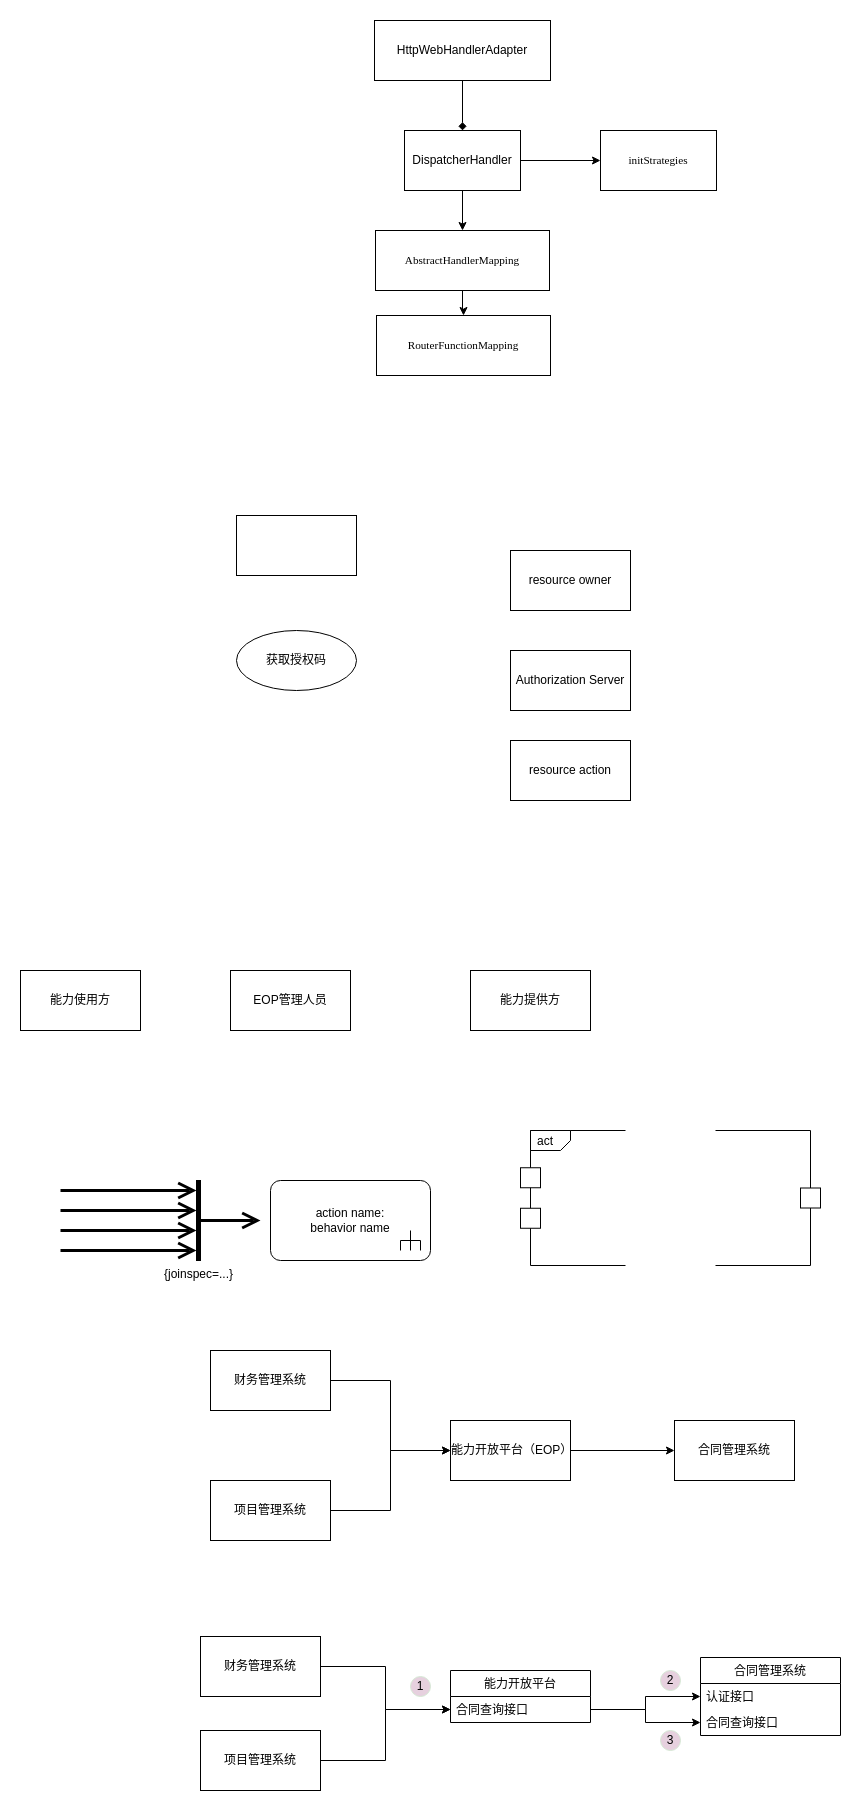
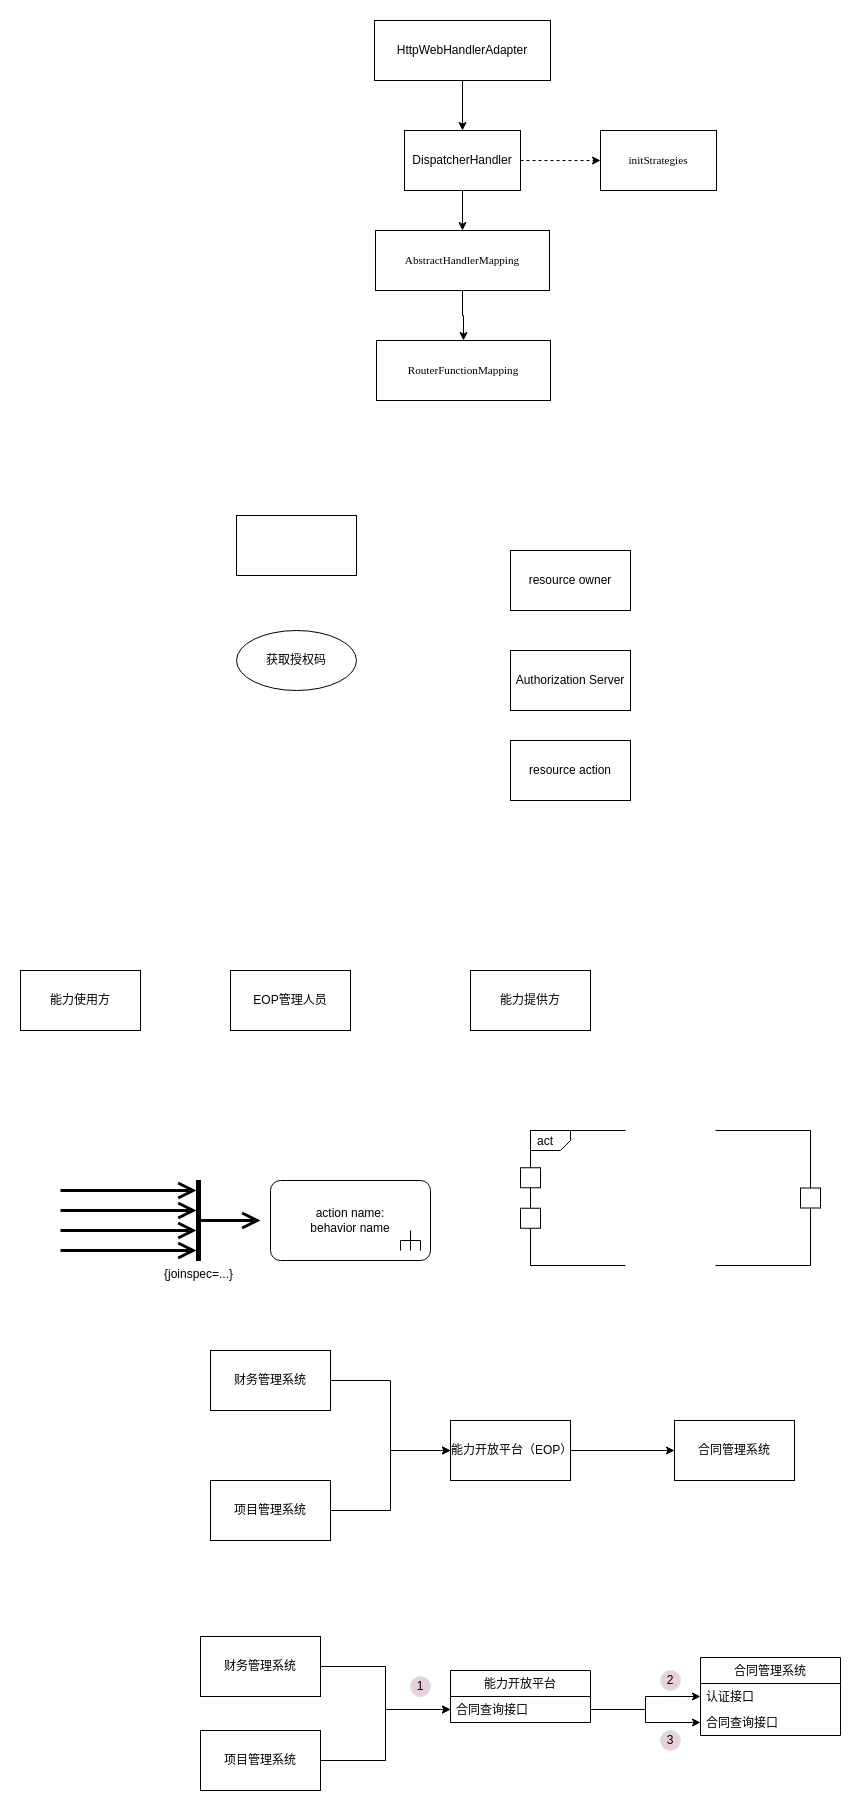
  <mxCell id="0" />
  <mxCell id="1" parent="0" />
- <mxCell id="2" value="" style="edgeStyle=orthogonalEdgeStyle;rounded=0;orthogonalLoop=1;jettySize=auto;html=1;" parent="1" source="4" target="5" edge="1"><mxGeometry relative="1" as="geometry" /></mxCell>
+ <mxCell id="2" value="" style="edgeStyle=orthogonalEdgeStyle;rounded=0;orthogonalLoop=1;jettySize=auto;html=1;dashed=1;" parent="1" source="4" target="5" edge="1"><mxGeometry relative="1" as="geometry" /></mxCell>
  <mxCell id="3" value="" style="edgeStyle=orthogonalEdgeStyle;rounded=0;orthogonalLoop=1;jettySize=auto;html=1;" parent="1" source="4" target="9" edge="1"><mxGeometry relative="1" as="geometry" /></mxCell>
  <mxCell id="4" value="DispatcherHandler" style="rounded=0;whiteSpace=wrap;html=1;" parent="1" vertex="1"><mxGeometry x="404" y="130" width="116" height="60" as="geometry" /></mxCell>
  <mxCell id="5" value="&lt;pre style=&quot;background-color: rgb(255 , 255 , 255) ; font-family: &amp;#34;consolas&amp;#34; ; font-size: 8.4pt&quot;&gt;initStrategies&lt;/pre&gt;" style="rounded=0;whiteSpace=wrap;html=1;" parent="1" vertex="1"><mxGeometry x="600" y="130" width="116" height="60" as="geometry" /></mxCell>
- <mxCell id="6" value="" style="edgeStyle=orthogonalEdgeStyle;rounded=0;orthogonalLoop=1;jettySize=auto;html=1;endArrow=diamond;" parent="1" source="7" target="4" edge="1"><mxGeometry relative="1" as="geometry" /></mxCell>
+ <mxCell id="6" value="" style="edgeStyle=orthogonalEdgeStyle;rounded=0;orthogonalLoop=1;jettySize=auto;html=1;" parent="1" source="7" target="4" edge="1"><mxGeometry relative="1" as="geometry" /></mxCell>
  <mxCell id="7" value="HttpWebHandlerAdapter" style="rounded=0;whiteSpace=wrap;html=1;" parent="1" vertex="1"><mxGeometry x="374" y="20" width="176" height="60" as="geometry" /></mxCell>
  <mxCell id="8" value="" style="edgeStyle=orthogonalEdgeStyle;rounded=0;orthogonalLoop=1;jettySize=auto;html=1;" parent="1" source="9" target="10" edge="1"><mxGeometry relative="1" as="geometry" /></mxCell>
  <mxCell id="9" value="&lt;pre style=&quot;background-color: rgb(255 , 255 , 255) ; font-family: &amp;#34;consolas&amp;#34; ; font-size: 8.4pt&quot;&gt;AbstractHandlerMapping&lt;/pre&gt;" style="rounded=0;whiteSpace=wrap;html=1;" parent="1" vertex="1"><mxGeometry x="375" y="230" width="174" height="60" as="geometry" /></mxCell>
- <mxCell id="10" value="&lt;pre style=&quot;background-color: rgb(255 , 255 , 255) ; font-family: &amp;#34;consolas&amp;#34; ; font-size: 8.4pt&quot;&gt;&lt;pre style=&quot;font-family: &amp;#34;consolas&amp;#34; ; font-size: 8.4pt&quot;&gt;RouterFunctionMapping&lt;/pre&gt;&lt;/pre&gt;" style="rounded=0;whiteSpace=wrap;html=1;" parent="1" vertex="1"><mxGeometry x="376" y="315" width="174" height="60" as="geometry" /></mxCell>
+ <mxCell id="10" value="&lt;pre style=&quot;background-color: rgb(255 , 255 , 255) ; font-family: &amp;#34;consolas&amp;#34; ; font-size: 8.4pt&quot;&gt;&lt;pre style=&quot;font-family: &amp;#34;consolas&amp;#34; ; font-size: 8.4pt&quot;&gt;RouterFunctionMapping&lt;/pre&gt;&lt;/pre&gt;" style="rounded=0;whiteSpace=wrap;html=1;" parent="1" vertex="1"><mxGeometry x="376" y="340" width="174" height="60" as="geometry" /></mxCell>
  <mxCell id="11" value="resource owner" style="rounded=0;whiteSpace=wrap;html=1;" vertex="1" parent="1"><mxGeometry x="510" y="550" width="120" height="60" as="geometry" /></mxCell>
  <mxCell id="12" value="resource action" style="rounded=0;whiteSpace=wrap;html=1;" vertex="1" parent="1"><mxGeometry x="510" y="740" width="120" height="60" as="geometry" /></mxCell>
  <mxCell id="13" value="Authorization Server" style="rounded=0;whiteSpace=wrap;html=1;" vertex="1" parent="1"><mxGeometry x="510" y="650" width="120" height="60" as="geometry" /></mxCell>
  <mxCell id="14" value="获取授权码" style="ellipse;whiteSpace=wrap;html=1;" vertex="1" parent="1"><mxGeometry x="236" y="630" width="120" height="60" as="geometry" /></mxCell>
  <mxCell id="15" value="" style="rounded=0;whiteSpace=wrap;html=1;" vertex="1" parent="1"><mxGeometry x="236" y="515" width="120" height="60" as="geometry" /></mxCell>
  <mxCell id="16" value="能力提供方" style="rounded=0;whiteSpace=wrap;html=1;" vertex="1" parent="1"><mxGeometry x="470" y="970" width="120" height="60" as="geometry" /></mxCell>
  <mxCell id="17" value="能力使用方" style="rounded=0;whiteSpace=wrap;html=1;" vertex="1" parent="1"><mxGeometry x="20" y="970" width="120" height="60" as="geometry" /></mxCell>
  <mxCell id="18" value="EOP管理人员" style="rounded=0;whiteSpace=wrap;html=1;" vertex="1" parent="1"><mxGeometry x="230" y="970" width="120" height="60" as="geometry" /></mxCell>
  <mxCell id="19" value="action name:&#10;behavior name" style="html=1;shape=mxgraph.sysml.callBehAct;whiteSpace=wrap;align=center;" vertex="1" parent="1"><mxGeometry x="270" y="1180" width="160" height="80" as="geometry" /></mxCell>
  <mxCell id="20" value="act" style="html=1;shape=mxgraph.sysml.actParamNode;align=left;spacingLeft=15;verticalAlign=top;spacingTop=-3;" vertex="1" parent="1"><mxGeometry x="520" y="1130" width="300" height="135" as="geometry" /></mxCell>
  <mxCell id="21" value="{joinspec=...}" style="shape=rect;html=1;fillColor=#000000;verticalLabelPosition=bottom;labelBackgroundColor=#ffffff;verticalAlign=top;" vertex="1" parent="1"><mxGeometry x="196" y="1180" width="4" height="80" as="geometry" /></mxCell>
  <mxCell id="22" value="" style="edgeStyle=elbowEdgeStyle;html=1;elbow=horizontal;rounded=0;endArrow=open;strokeWidth=3;endSize=12;" edge="1" source="21" parent="1"><mxGeometry relative="1" as="geometry"><mxPoint x="260" y="1220" as="targetPoint" /></mxGeometry></mxCell>
  <mxCell id="23" value="" style="edgeStyle=elbowEdgeStyle;html=1;elbow=vertical;startArrow=open;endArrow=none;rounded=0;strokeWidth=3;startSize=12;" edge="1" source="21" parent="1"><mxGeometry relative="1" as="geometry"><mxPoint x="60" y="1190" as="targetPoint" /></mxGeometry></mxCell>
  <mxCell id="24" value="" style="edgeStyle=elbowEdgeStyle;html=1;elbow=vertical;startArrow=open;endArrow=none;rounded=0;strokeWidth=3;startSize=12;" edge="1" source="21" parent="1"><mxGeometry relative="1" as="geometry"><mxPoint x="60" y="1210" as="targetPoint" /></mxGeometry></mxCell>
  <mxCell id="25" value="" style="edgeStyle=elbowEdgeStyle;html=1;elbow=vertical;startArrow=open;endArrow=none;rounded=0;strokeWidth=3;startSize=12;" edge="1" source="21" parent="1"><mxGeometry relative="1" as="geometry"><mxPoint x="60" y="1230" as="targetPoint" /></mxGeometry></mxCell>
  <mxCell id="26" value="" style="edgeStyle=elbowEdgeStyle;html=1;elbow=vertical;startArrow=open;endArrow=none;rounded=0;strokeWidth=3;startSize=12;" edge="1" source="21" parent="1"><mxGeometry relative="1" as="geometry"><mxPoint x="60" y="1250" as="targetPoint" /></mxGeometry></mxCell>
  <mxCell id="27" style="edgeStyle=orthogonalEdgeStyle;rounded=0;orthogonalLoop=1;jettySize=auto;html=1;exitX=1;exitY=0.5;exitDx=0;exitDy=0;entryX=0;entryY=0.5;entryDx=0;entryDy=0;" edge="1" parent="1" source="28" target="33"><mxGeometry relative="1" as="geometry" /></mxCell>
  <mxCell id="28" value="财务管理系统" style="rounded=0;whiteSpace=wrap;html=1;" vertex="1" parent="1"><mxGeometry x="210" y="1350" width="120" height="60" as="geometry" /></mxCell>
  <mxCell id="29" style="edgeStyle=orthogonalEdgeStyle;rounded=0;orthogonalLoop=1;jettySize=auto;html=1;exitX=1;exitY=0.5;exitDx=0;exitDy=0;entryX=0;entryY=0.5;entryDx=0;entryDy=0;" edge="1" parent="1" source="30" target="33"><mxGeometry relative="1" as="geometry" /></mxCell>
  <mxCell id="30" value="项目管理系统" style="rounded=0;whiteSpace=wrap;html=1;" vertex="1" parent="1"><mxGeometry x="210" y="1480" width="120" height="60" as="geometry" /></mxCell>
  <mxCell id="31" value="合同管理系统" style="rounded=0;whiteSpace=wrap;html=1;" vertex="1" parent="1"><mxGeometry x="674" y="1420" width="120" height="60" as="geometry" /></mxCell>
  <mxCell id="32" style="edgeStyle=orthogonalEdgeStyle;rounded=0;orthogonalLoop=1;jettySize=auto;html=1;exitX=1;exitY=0.5;exitDx=0;exitDy=0;entryX=0;entryY=0.5;entryDx=0;entryDy=0;" edge="1" parent="1" source="33" target="31"><mxGeometry relative="1" as="geometry" /></mxCell>
  <mxCell id="33" value="能力开放平台（EOP）" style="rounded=0;whiteSpace=wrap;html=1;" vertex="1" parent="1"><mxGeometry x="450" y="1420" width="120" height="60" as="geometry" /></mxCell>
  <mxCell id="34" value="能力开放平台" style="swimlane;fontStyle=0;childLayout=stackLayout;horizontal=1;startSize=26;fillColor=none;horizontalStack=0;resizeParent=1;resizeParentMax=0;resizeLast=0;collapsible=1;marginBottom=0;" vertex="1" parent="1"><mxGeometry x="450" y="1670" width="140" height="52" as="geometry" /></mxCell>
  <mxCell id="35" value="合同查询接口" style="text;strokeColor=none;fillColor=none;align=left;verticalAlign=top;spacingLeft=4;spacingRight=4;overflow=hidden;rotatable=0;points=[[0,0.5],[1,0.5]];portConstraint=eastwest;" vertex="1" parent="34"><mxGeometry y="26" width="140" height="26" as="geometry" /></mxCell>
  <mxCell id="36" value="合同管理系统" style="swimlane;fontStyle=0;childLayout=stackLayout;horizontal=1;startSize=26;fillColor=none;horizontalStack=0;resizeParent=1;resizeParentMax=0;resizeLast=0;collapsible=1;marginBottom=0;" vertex="1" parent="1"><mxGeometry x="700" y="1657" width="140" height="78" as="geometry" /></mxCell>
  <mxCell id="37" value="认证接口" style="text;strokeColor=none;fillColor=none;align=left;verticalAlign=top;spacingLeft=4;spacingRight=4;overflow=hidden;rotatable=0;points=[[0,0.5],[1,0.5]];portConstraint=eastwest;" vertex="1" parent="36"><mxGeometry y="26" width="140" height="26" as="geometry" /></mxCell>
  <mxCell id="38" value="合同查询接口" style="text;strokeColor=none;fillColor=none;align=left;verticalAlign=top;spacingLeft=4;spacingRight=4;overflow=hidden;rotatable=0;points=[[0,0.5],[1,0.5]];portConstraint=eastwest;" vertex="1" parent="36"><mxGeometry y="52" width="140" height="26" as="geometry" /></mxCell>
  <mxCell id="39" style="edgeStyle=orthogonalEdgeStyle;rounded=0;orthogonalLoop=1;jettySize=auto;html=1;exitX=1;exitY=0.5;exitDx=0;exitDy=0;entryX=0;entryY=0.5;entryDx=0;entryDy=0;" edge="1" parent="1" source="35" target="37"><mxGeometry relative="1" as="geometry" /></mxCell>
  <mxCell id="40" style="edgeStyle=orthogonalEdgeStyle;rounded=0;orthogonalLoop=1;jettySize=auto;html=1;exitX=1;exitY=0.5;exitDx=0;exitDy=0;entryX=0;entryY=0.5;entryDx=0;entryDy=0;" edge="1" parent="1" source="35" target="38"><mxGeometry relative="1" as="geometry" /></mxCell>
  <mxCell id="41" style="edgeStyle=orthogonalEdgeStyle;rounded=0;orthogonalLoop=1;jettySize=auto;html=1;exitX=1;exitY=0.5;exitDx=0;exitDy=0;entryX=0;entryY=0.5;entryDx=0;entryDy=0;" edge="1" parent="1" source="42" target="35"><mxGeometry relative="1" as="geometry" /></mxCell>
  <mxCell id="42" value="财务管理系统" style="rounded=0;whiteSpace=wrap;html=1;" vertex="1" parent="1"><mxGeometry x="200" y="1636" width="120" height="60" as="geometry" /></mxCell>
  <mxCell id="43" style="edgeStyle=orthogonalEdgeStyle;rounded=0;orthogonalLoop=1;jettySize=auto;html=1;exitX=1;exitY=0.5;exitDx=0;exitDy=0;entryX=0;entryY=0.5;entryDx=0;entryDy=0;" edge="1" parent="1" source="44" target="35"><mxGeometry relative="1" as="geometry"><Array as="points"><mxPoint x="385" y="1760" /><mxPoint x="385" y="1709" /></Array></mxGeometry></mxCell>
  <mxCell id="44" value="项目管理系统" style="rounded=0;whiteSpace=wrap;html=1;" vertex="1" parent="1"><mxGeometry x="200" y="1730" width="120" height="60" as="geometry" /></mxCell>
  <mxCell id="45" value="1" style="ellipse;whiteSpace=wrap;html=1;aspect=fixed;strokeColor=#D5E8D4;fillColor=#E6D0DE;" vertex="1" parent="1"><mxGeometry x="410" y="1676" width="20" height="20" as="geometry" /></mxCell>
  <mxCell id="46" value="2" style="ellipse;whiteSpace=wrap;html=1;aspect=fixed;strokeColor=#D5E8D4;fillColor=#E6D0DE;" vertex="1" parent="1"><mxGeometry x="660" y="1670" width="20" height="20" as="geometry" /></mxCell>
  <mxCell id="47" value="3" style="ellipse;whiteSpace=wrap;html=1;aspect=fixed;strokeColor=#D5E8D4;fillColor=#E6D0DE;" vertex="1" parent="1"><mxGeometry x="660" y="1730" width="20" height="20" as="geometry" /></mxCell>
